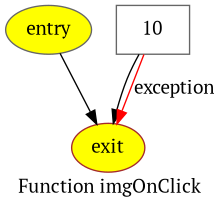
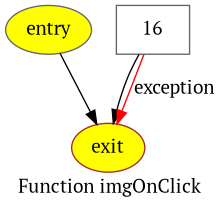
  digraph {
    fontname="PT Serif"
    label="Function imgOnClick"
    node [color=gray40 fillcolor=yellow fontname="PT Serif" shape=ellipse style=filled]
    edge [fontname="PT Serif"]
    n1 [label=entry]
    n2 [color=brown label=exit]
-   n3 [label=10 shape=box fillcolor="" style=""]
+   n3 [label=16 shape=box fillcolor="" style=""]
    n1 -> n2
    n3 -> n2
    n3 -> n2 [color=red label=exception]
  }
